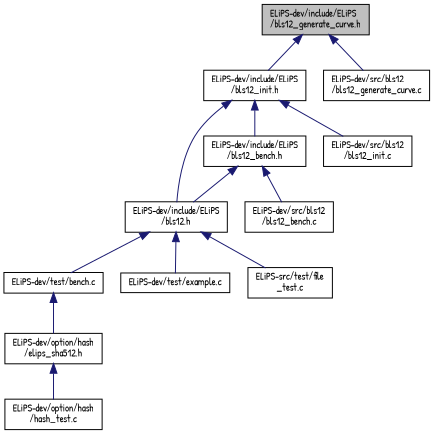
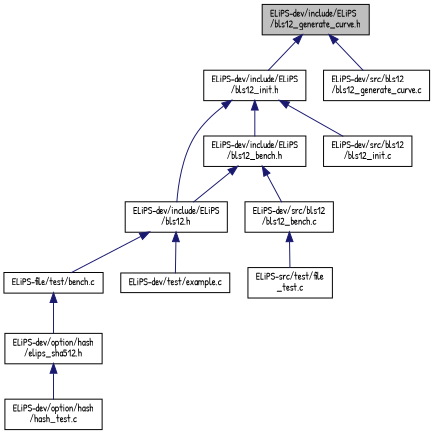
  digraph {
    fontname="Patrick Hand"
    node [color=black fillcolor=white fontname="Patrick Hand" fontsize=10 shape=record style=filled]
    edge [color=midnightblue dir=back fontname="Patrick Hand" fontsize=10 labelfontname=Helvetica labelfontsize=10 style=solid]
    n1 [fillcolor=grey75 fontcolor=black height=0.2 label="ELiPS-dev/include/ELiPS\l/bls12_generate_curve.h" width=0.4]
    n2 [height=0.2 label="ELiPS-dev/include/ELiPS\l/bls12_init.h" width=0.4]
    n3 [height=0.2 label="ELiPS-dev/src/bls12\l/bls12_generate_curve.c" width=0.4]
    n4 [height=0.2 label="ELiPS-dev/include/ELiPS\l/bls12.h" width=0.4]
    n5 [height=0.2 label="ELiPS-dev/include/ELiPS\l/bls12_bench.h" width=0.4]
    n6 [height=0.2 label="ELiPS-dev/src/bls12\l/bls12_init.c" width=0.4]
-   n7 [height=0.2 label="ELiPS-dev/test/bench.c" width=0.4]
+   n7 [height=0.2 label="ELiPS-file/test/bench.c" width=0.4]
    n8 [height=0.2 label="ELiPS-dev/test/example.c" width=0.4]
    n9 [height=0.2 label="ELiPS-src/test/file\l_test.c" width=0.4]
    n10 [height=0.2 label="ELiPS-dev/src/bls12\l/bls12_bench.c" width=0.4]
    n11 [height=0.2 label="ELiPS-dev/option/hash\l/elips_sha512.h" width=0.4]
    n12 [height=0.2 label="ELiPS-dev/option/hash\l/hash_test.c" width=0.4]
    n1 -> n2
    n1 -> n3
    n2 -> n4
    n2 -> n5
    n2 -> n6
    n4 -> n7
    n4 -> n8
-   n4 -> n9
+   n10 -> n9
    n5 -> n4
    n5 -> n10
    n7 -> n11
    n11 -> n12
  }
